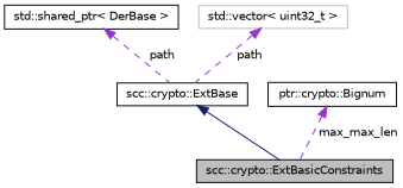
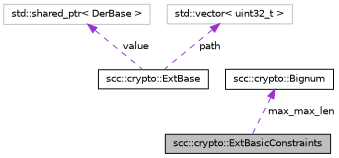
  digraph {
    node [color=black fillcolor=white fontname=Helvetica fontsize=10 shape=record style=filled]
    edge [color=darkorchid3 dir=back fontname=Helvetica fontsize=10 labelfontname=Helvetica labelfontsize=10 style=dashed]
    n1 [fillcolor=grey75 fontcolor=black height=0.2 label="scc::crypto::ExtBasicConstraints" width=0.4]
    n2 [height=0.2 label="scc::crypto::ExtBase" width=0.4]
-   n3 [height=0.2 label="std::shared_ptr\< DerBase \>" width=0.4]
+   n3 [color=grey75 height=0.2 label="std::shared_ptr\< DerBase \>" width=0.4]
    n4 [color=grey75 height=0.2 label="std::vector\< uint32_t \>" width=0.4]
-   n5 [height=0.2 label="ptr::crypto::Bignum" width=0.4]
-   n2 -> n1 [color=midnightblue style=solid]
-   n3 -> n2 [label=" path"]
+   n5 [height=0.2 label="scc::crypto::Bignum" width=0.4]
+   n3 -> n2 [label=" value"]
    n4 -> n2 [label=" path"]
    n5 -> n1 [label=" max_max_len"]
  }
